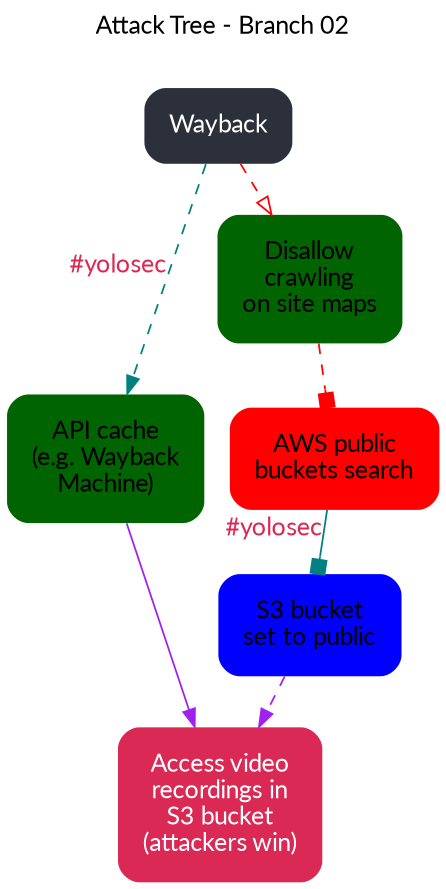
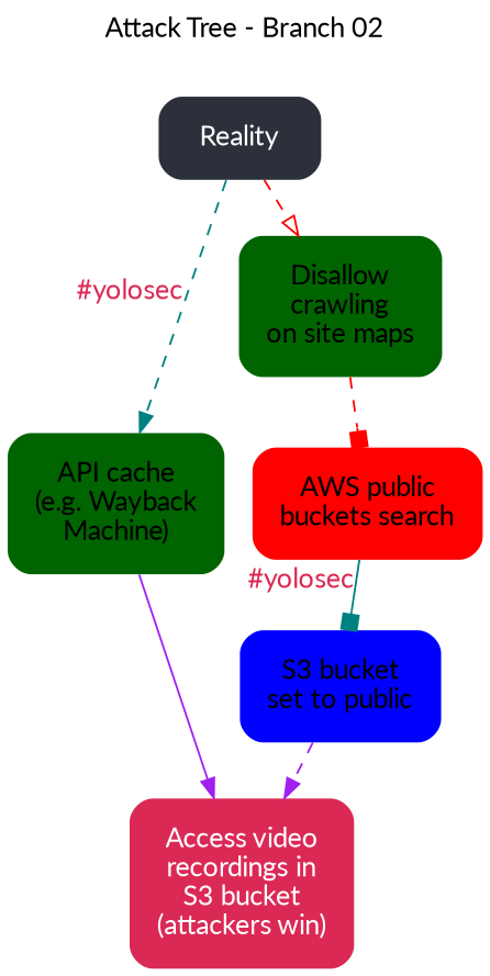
  digraph {
    fontname=Lato
    label="Attack Tree - Branch 02"
    labelloc=t
    nodesep=0.2
    rankdir=TB
    ranksep=0.4
    splines=true
    node [fontname=Lato margin=0.2 shape=plaintext style="filled, rounded" color=blue]
    edge [color=teal fontname=Lato style=dashed arrowhead=normal]
-   n1 [fillcolor="#2B303A" fontcolor="#ffffff" label=Wayback]
+   n1 [fillcolor="#2B303A" fontcolor="#ffffff" label=Reality]
    n2 [color=darkgreen label="API cache\n(e.g. Wayback\nMachine)"]
    n3 [color=darkgreen label="Disallow\ncrawling\non site maps"]
    n4 [fillcolor="#DB2955" fontcolor="#ffffff" label="Access video\nrecordings in\nS3 bucket\n(attackers win)"]
    n5 [color=red label="AWS public\nbuckets search"]
    n6 [label="S3 bucket\nset to public"]
    n1 -> n2 [fontcolor="#DB2955" xlabel="#yolosec"]
    n1 -> n3 [color=red arrowhead=onormal]
    n2 -> n4 [color=purple style=solid]
    n3 -> n5 [color=red arrowhead=box]
    n5 -> n6 [fontcolor="#DB2955" xlabel="#yolosec" style=solid arrowhead=box]
    n6 -> n4 [color=purple]
  }
